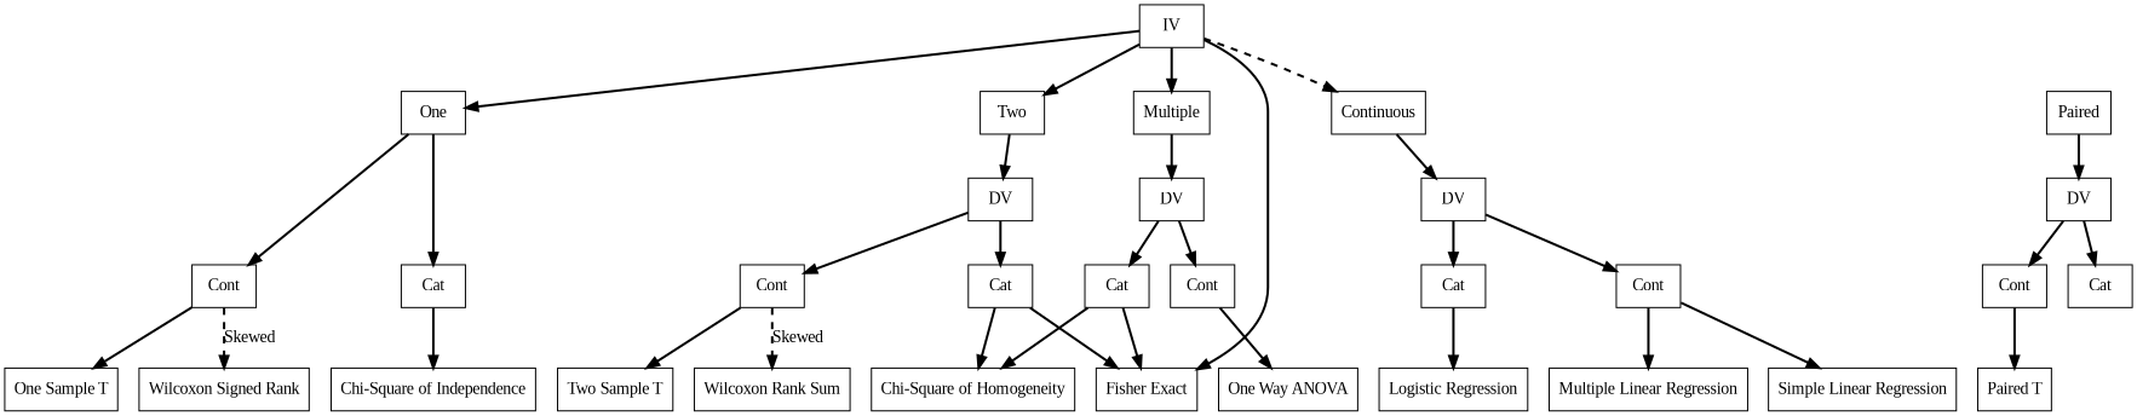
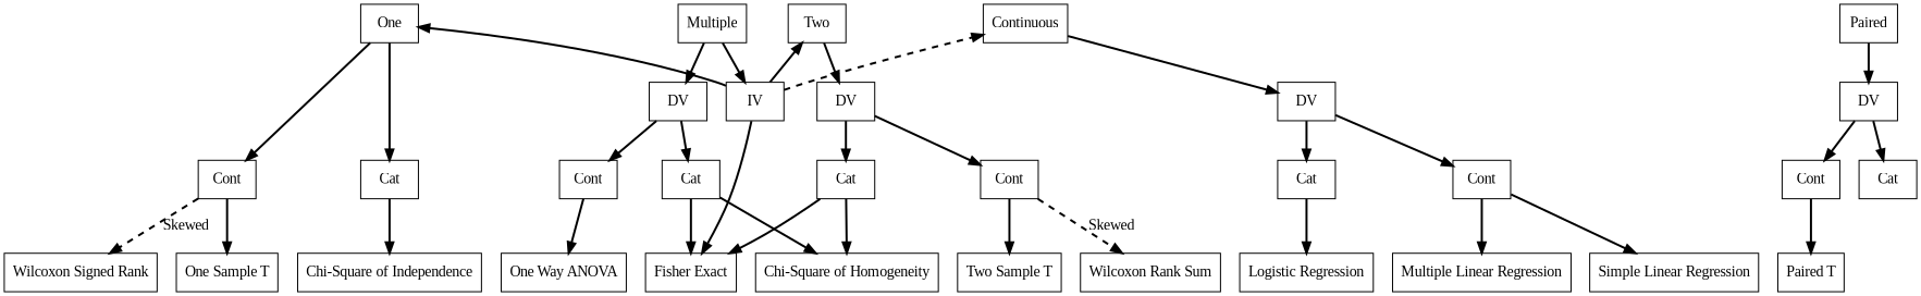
  digraph {
    fontname="Liberation Serif"
    rankdir=TB
    node [fontname="Liberation Serif" shape=rectangle]
    edge [fontname="Liberation Serif" penwidth=2]
    n1 [label=<One Sample T>]
    n2 [label=<Two Sample T>]
    n3 [label=<Paired T>]
    n4 [label=<Wilcoxon Signed Rank>]
    n5 [label=<Wilcoxon Rank Sum>]
    n6 [label=<One Way ANOVA>]
    n7 [label=<Simple Linear Regression>]
    n8 [label=<Multiple Linear Regression>]
    n9 [label=<Logistic Regression>]
    n10 [label=<Chi-Square of Homogeneity>]
    n11 [label=<Chi-Square of Independence>]
    n12 [label=<Fisher Exact>]
    n13 [label=<One>]
    n14 [label=<Two>]
    n15 [label=<Paired>]
    n16 [label=<Multiple>]
    n17 [label=<Continuous>]
    n18 [label=<DV>]
    n19 [label=<DV>]
    n20 [label=<DV>]
    n21 [label=<DV>]
    n22 [label=<Cont>]
    n23 [label=<Cat>]
    n24 [label=<Cont>]
    n25 [label=<Cat>]
    n26 [label=<Cont>]
    n27 [label=<Cat>]
    n28 [label=<Cont>]
    n29 [label=<Cat>]
    n30 [label=<Cont>]
    n31 [label=<Cat>]
    n32 [label=IV]
    subgraph sub_1 {
      rank=same
      n1
      n2
      n3
      n4
      n5
      n6
      n7
      n8
      n9
      n10
      n11
      n12
    }
    subgraph sub_2 {
      rank=same
      n13
      n14
      n15
      n16
      n17
    }
    subgraph sub_3 {
      rank=same
      n18
      n19
      n20
      n21
    }
    subgraph sub_4 {
      rank=same
      n22
      n23
      n24
      n25
      n26
      n27
      n28
      n29
      n30
      n31
    }
    n13 -> n22
    n13 -> n23
    n14 -> n18
    n15 -> n20
    n16 -> n19
    n17 -> n21
    n18 -> n24
    n18 -> n25
    n19 -> n28
    n19 -> n29
    n20 -> n26
    n20 -> n27
    n21 -> n30
    n21 -> n31
    n22 -> n1
    n22 -> n4 [label=<Skewed> style=dashed]
    n23 -> n11
    n24 -> n2
    n24 -> n5 [label=<Skewed> style=dashed]
    n25 -> n10
    n25 -> n12
    n26 -> n3
    n28 -> n6
    n29 -> n10
    n29 -> n12
    n30 -> n7
    n30 -> n8
    n31 -> n9
    n32 -> n12
    n32 -> n13
    n32 -> n14
-   n32 -> n16
+   n16 -> n32
    n32 -> n17 [style=dashed]
  }
